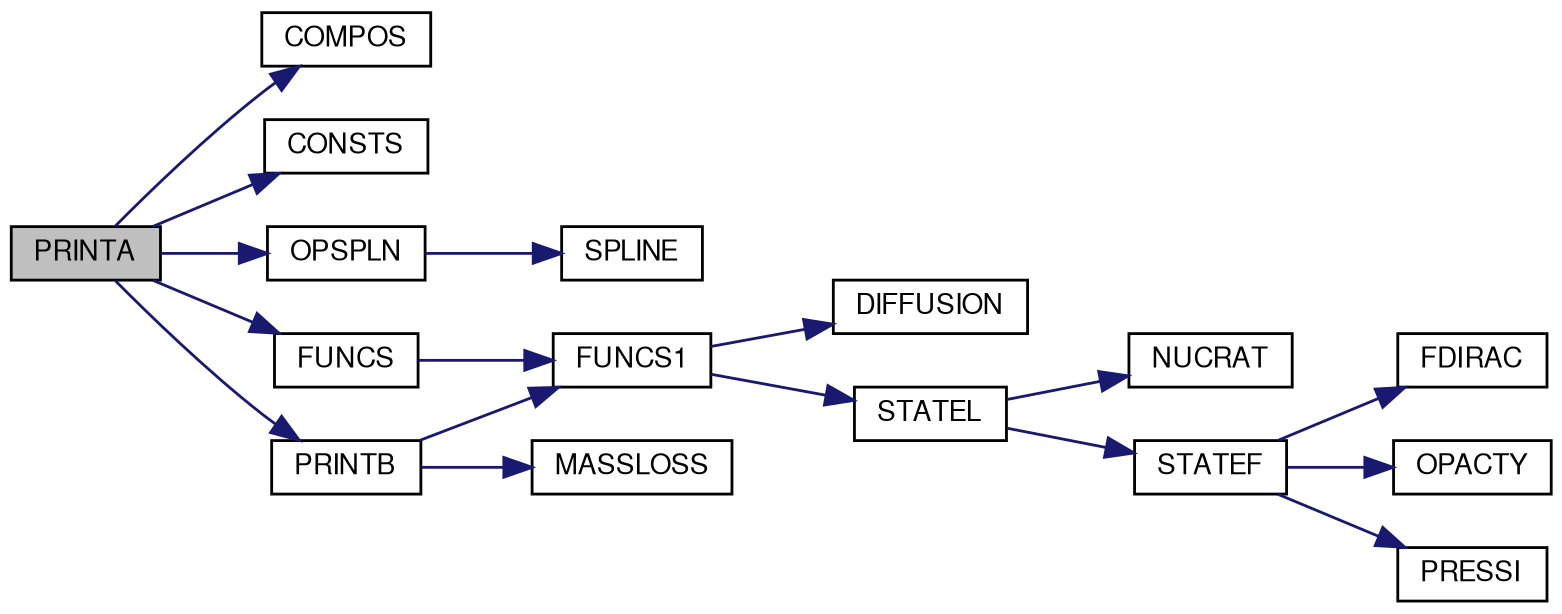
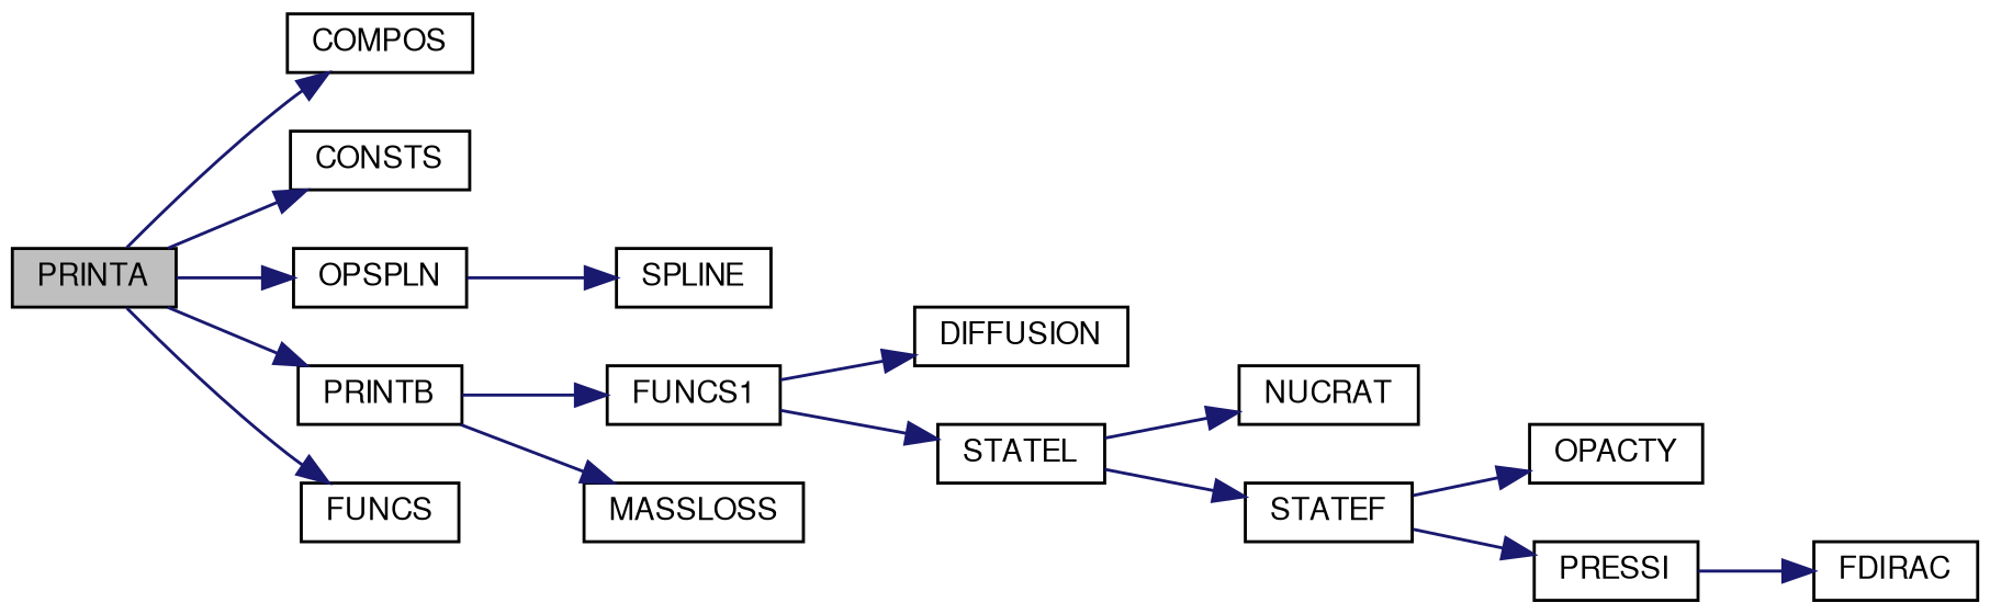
  digraph {
    rankdir=LR
    node [color=black fillcolor=white fontname=FreeSans fontsize=10 shape=record style=filled]
    edge [color=midnightblue fontname=FreeSans fontsize=10 labelfontname=FreeSans labelfontsize=10 style=solid]
    n1 [fillcolor=grey75 fontcolor=black height=0.2 label=PRINTA width=0.4]
    n2 [height=0.2 label=COMPOS width=0.4]
    n3 [height=0.2 label=CONSTS width=0.4]
    n4 [height=0.2 label=OPSPLN width=0.4]
    n5 [height=0.2 label=PRINTB width=0.4]
    n6 [height=0.2 label=FUNCS width=0.4]
    n7 [height=0.2 label=SPLINE width=0.4]
    n8 [height=0.2 label=FUNCS1 width=0.4]
    n9 [height=0.2 label=MASSLOSS width=0.4]
    n10 [height=0.2 label=DIFFUSION width=0.4]
    n11 [height=0.2 label=STATEL width=0.4]
    n12 [height=0.2 label=NUCRAT width=0.4]
    n13 [height=0.2 label=STATEF width=0.4]
    n14 [height=0.2 label=FDIRAC width=0.4]
    n15 [height=0.2 label=OPACTY width=0.4]
    n16 [height=0.2 label=PRESSI width=0.4]
    n1 -> n2
    n1 -> n3
    n1 -> n4
    n1 -> n5
    n1 -> n6
    n4 -> n7
    n5 -> n8
    n5 -> n9
-   n6 -> n8
    n8 -> n10
    n8 -> n11
    n11 -> n12
    n11 -> n13
-   n13 -> n14
+   n16 -> n14
    n13 -> n15
    n13 -> n16
  }
